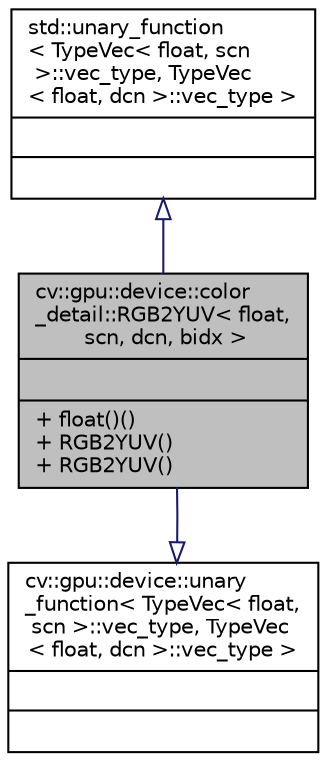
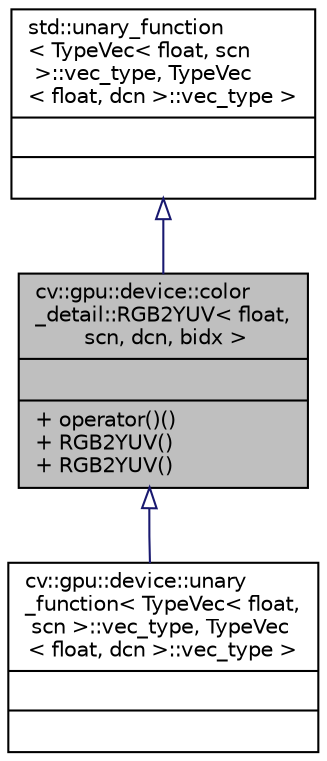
  digraph {
    node [color=black fillcolor=white fontname=Helvetica fontsize=10 shape=record style=filled]
    edge [arrowtail=onormal color=midnightblue dir=back fontname=Helvetica fontsize=10 labelfontname=Helvetica labelfontsize=10 style=solid]
-   n1 [fillcolor=grey75 fontcolor=black height=0.2 label="{cv::gpu::device::color\l_detail::RGB2YUV\< float,\l scn, dcn, bidx \>\n||+ float()()\l+ RGB2YUV()\l+ RGB2YUV()\l}" width=0.4]
+   n1 [fillcolor=grey75 fontcolor=black height=0.2 label="{cv::gpu::device::color\l_detail::RGB2YUV\< float,\l scn, dcn, bidx \>\n||+ operator()()\l+ RGB2YUV()\l+ RGB2YUV()\l}" width=0.4]
    n2 [height=0.2 label="{cv::gpu::device::unary\l_function\< TypeVec\< float,\l scn \>::vec_type, TypeVec\l\< float, dcn \>::vec_type \>\n||}" width=0.4]
    n3 [height=0.2 label="{std::unary_function\l\< TypeVec\< float, scn\l \>::vec_type, TypeVec\l\< float, dcn \>::vec_type \>\n||}" width=0.4]
-   n2 -> n1
+   n1 -> n2
    n3 -> n1
  }
